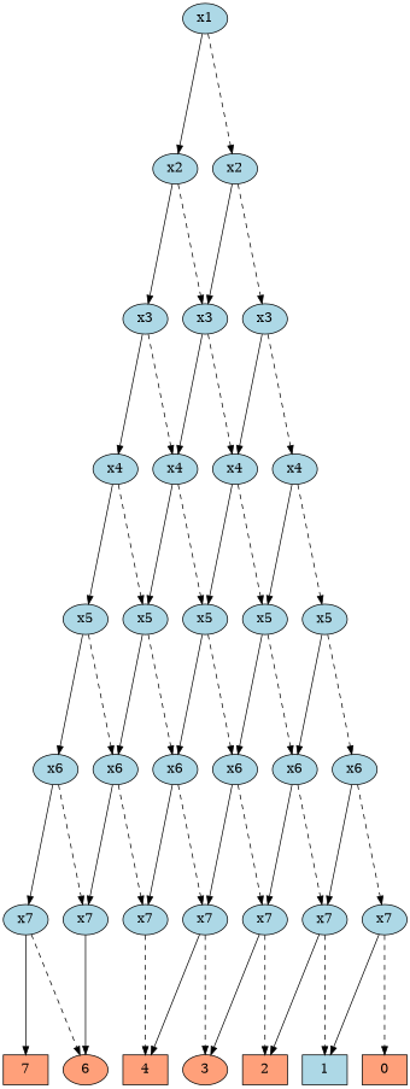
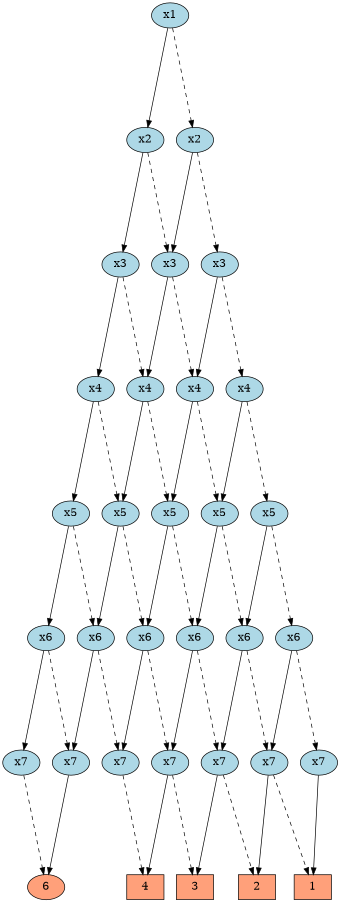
  digraph {
    fontname=Helvetica
    fontsize=16
    ranksep=2.00
    node [color=black fillcolor=lightblue fontsize=16 shape=ellipse style=filled]
    edge [color=black style=solid]
    n1 [label=x1]
    n2 [label=x2]
    n3 [label=x2]
    n4 [label=x3]
    n5 [label=x3]
    n6 [label=x3]
    n7 [label=x7]
    n8 [fillcolor=lightsalmon label=4 shape=box]
    n9 [label=x4]
    n10 [label=x4]
    n11 [label=x4]
    n12 [label=x4]
    n13 [label=x5]
    n14 [label=x5]
    n15 [label=x6]
    n16 [label=x6]
    n17 [label=x6]
-   n18 [fillcolor=lightsalmon label=3]
+   n18 [fillcolor=lightsalmon label=3 shape=box]
    n19 [label=x7]
    n20 [label=x7]
    n21 [label=x7]
    n22 [fillcolor=lightsalmon label=2 shape=box]
    n23 [label=x5]
    n24 [label=x6]
    n25 [label=x6]
    n26 [label=x7]
    n27 [label=x7]
    n28 [label=x5]
    n29 [label=x6]
-   n30 [fillcolor=lightsalmon label=7 shape=box]
    n31 [fillcolor=lightsalmon label=6]
-   n32 [label=1 shape=box]
+   n32 [fillcolor=lightsalmon label=1 shape=box]
    n33 [label=x7]
-   n34 [fillcolor=lightsalmon label=0 shape=box]
    n35 [label=x5]
    n1 -> n2
    n1 -> n3 [style=dashed]
    n2 -> n4
    n2 -> n5 [style=dashed]
    n3 -> n5
    n3 -> n6 [style=dashed]
    n4 -> n9
    n4 -> n10 [style=dashed]
    n5 -> n10
    n5 -> n11 [style=dashed]
    n6 -> n11
    n6 -> n12 [style=dashed]
    n7 -> n8 [style=dashed]
    n9 -> n23
    n9 -> n28 [style=dashed]
    n10 -> n28
    n10 -> n35 [style=dashed]
    n11 -> n13 [style=dashed]
    n11 -> n35
    n12 -> n13
    n12 -> n14 [style=dashed]
    n13 -> n15
    n13 -> n16 [style=dashed]
    n14 -> n16
    n14 -> n17 [style=dashed]
    n15 -> n19
    n15 -> n20 [style=dashed]
    n16 -> n20
    n16 -> n21 [style=dashed]
    n17 -> n21
    n17 -> n33 [style=dashed]
    n19 -> n8
    n19 -> n18 [style=dashed]
    n20 -> n18
    n20 -> n22 [style=dashed]
    n21 -> n22
    n21 -> n32 [style=dashed]
    n23 -> n24
    n23 -> n25 [style=dashed]
    n24 -> n26
    n24 -> n27 [style=dashed]
    n25 -> n7 [style=dashed]
    n25 -> n27
-   n26 -> n30
    n26 -> n31 [style=dashed]
    n27 -> n31
    n28 -> n25
    n28 -> n29 [style=dashed]
    n29 -> n7
    n29 -> n19 [style=dashed]
    n33 -> n32
-   n33 -> n34 [style=dashed]
    n35 -> n15 [style=dashed]
    n35 -> n29
  }
